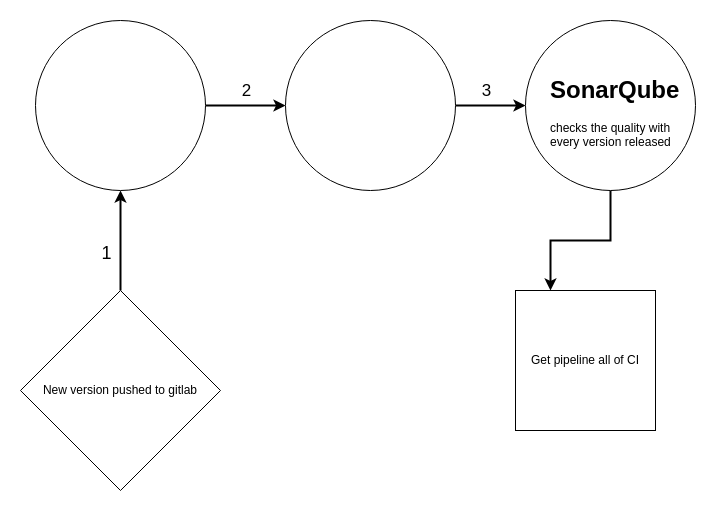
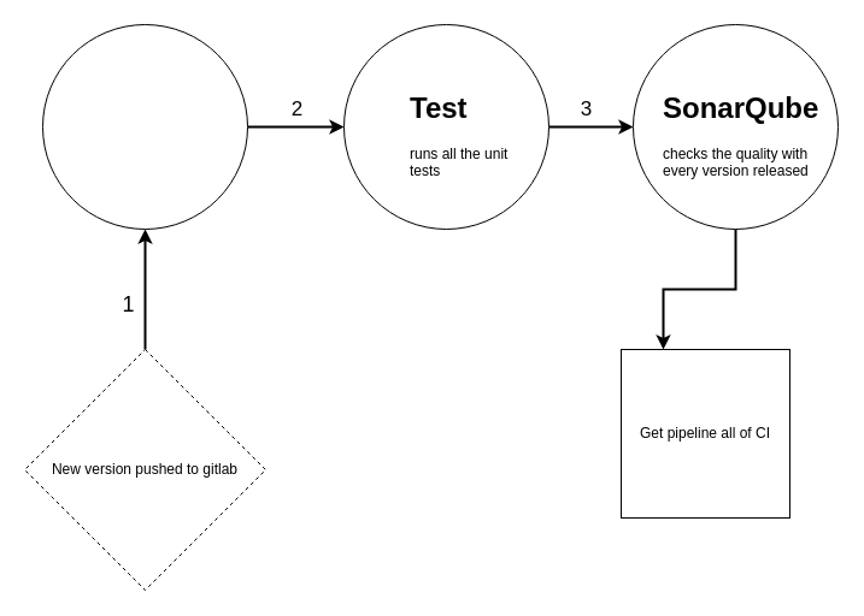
  <mxCell id="0" />
  <mxCell id="1" parent="0" />
  <mxCell id="2" style="edgeStyle=orthogonalEdgeStyle;rounded=0;orthogonalLoop=1;jettySize=auto;html=1;entryX=0;entryY=0.5;entryDx=0;entryDy=0;strokeWidth=2;" edge="1" parent="1" source="4" target="7"><mxGeometry relative="1" as="geometry" /></mxCell>
  <mxCell id="3" value="&lt;font style=&quot;font-size: 17px&quot;&gt;2&lt;/font&gt;" style="edgeLabel;html=1;align=center;verticalAlign=middle;resizable=0;points=[];" vertex="1" connectable="0" parent="2"><mxGeometry x="0.255" y="4" relative="1" as="geometry"><mxPoint x="-10" y="-11" as="offset" /></mxGeometry></mxCell>
  <mxCell id="4" value="" style="ellipse;whiteSpace=wrap;html=1;aspect=fixed;" vertex="1" parent="1"><mxGeometry x="35" y="20" width="170" height="170" as="geometry" /></mxCell>
  <mxCell id="5" style="edgeStyle=orthogonalEdgeStyle;rounded=0;orthogonalLoop=1;jettySize=auto;html=1;entryX=0;entryY=0.5;entryDx=0;entryDy=0;strokeWidth=2;" edge="1" parent="1" source="7" target="10"><mxGeometry relative="1" as="geometry"><Array as="points"><mxPoint x="495" y="105" /><mxPoint x="495" y="105" /></Array></mxGeometry></mxCell>
  <mxCell id="6" value="&lt;font style=&quot;font-size: 17px&quot;&gt;3&lt;/font&gt;" style="edgeLabel;html=1;align=center;verticalAlign=middle;resizable=0;points=[];" vertex="1" connectable="0" parent="5"><mxGeometry x="0.152" relative="1" as="geometry"><mxPoint x="-10" y="-15" as="offset" /></mxGeometry></mxCell>
  <mxCell id="7" value="" style="ellipse;whiteSpace=wrap;html=1;aspect=fixed;" vertex="1" parent="1"><mxGeometry x="285" y="20" width="170" height="170" as="geometry" /></mxCell>
+ <mxCell id="8" value="&lt;h1&gt;Test&lt;/h1&gt;&lt;div&gt;runs all the unit tests&amp;nbsp;&lt;/div&gt;" style="text;html=1;strokeColor=none;fillColor=none;spacing=5;spacingTop=-20;whiteSpace=wrap;overflow=hidden;rounded=0;" vertex="1" parent="1"><mxGeometry x="335" y="70" width="100" height="100" as="geometry" /></mxCell>
  <mxCell id="9" style="edgeStyle=orthogonalEdgeStyle;rounded=0;orthogonalLoop=1;jettySize=auto;html=1;entryX=0.25;entryY=0;entryDx=0;entryDy=0;strokeWidth=2;" edge="1" parent="1" source="10" target="15"><mxGeometry relative="1" as="geometry" /></mxCell>
  <mxCell id="10" value="" style="ellipse;whiteSpace=wrap;html=1;aspect=fixed;" vertex="1" parent="1"><mxGeometry x="525" y="20" width="170" height="170" as="geometry" /></mxCell>
  <mxCell id="11" value="&lt;h1&gt;SonarQube&lt;/h1&gt;&lt;div&gt;checks the quality with every version released&lt;/div&gt;" style="text;html=1;strokeColor=none;fillColor=none;spacing=5;spacingTop=-20;whiteSpace=wrap;overflow=hidden;rounded=0;" vertex="1" parent="1"><mxGeometry x="545" y="70" width="140" height="100" as="geometry" /></mxCell>
  <mxCell id="12" style="edgeStyle=orthogonalEdgeStyle;rounded=0;orthogonalLoop=1;jettySize=auto;html=1;entryX=0.5;entryY=1;entryDx=0;entryDy=0;strokeWidth=2;" edge="1" parent="1" source="14" target="4"><mxGeometry relative="1" as="geometry"><Array as="points"><mxPoint x="120" y="300" /><mxPoint x="120" y="300" /></Array></mxGeometry></mxCell>
  <mxCell id="13" value="&lt;font style=&quot;font-size: 18px&quot;&gt;1&lt;/font&gt;" style="edgeLabel;html=1;align=center;verticalAlign=middle;resizable=0;points=[];" vertex="1" connectable="0" parent="12"><mxGeometry x="-0.248" relative="1" as="geometry"><mxPoint x="-15" as="offset" /></mxGeometry></mxCell>
- <mxCell id="14" value="New version pushed to gitlab" style="rhombus;whiteSpace=wrap;html=1;" vertex="1" parent="1"><mxGeometry x="20" y="290" width="200" height="200" as="geometry" /></mxCell>
+ <mxCell id="14" value="New version pushed to gitlab" style="rhombus;whiteSpace=wrap;html=1;dashed=1;" vertex="1" parent="1"><mxGeometry x="20" y="290" width="200" height="200" as="geometry" /></mxCell>
  <mxCell id="15" value="Get pipeline all of CI" style="whiteSpace=wrap;html=1;aspect=fixed;" vertex="1" parent="1"><mxGeometry x="515" y="290" width="140" height="140" as="geometry" /></mxCell>
